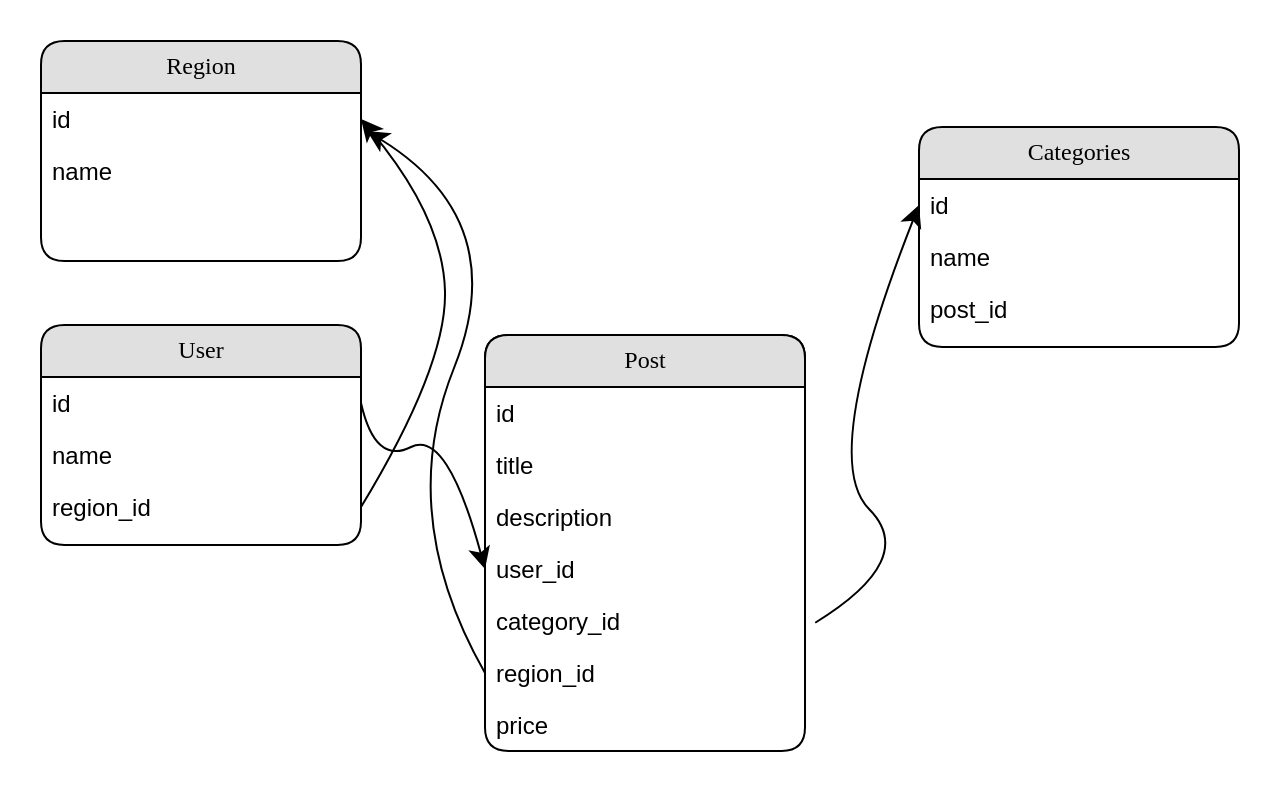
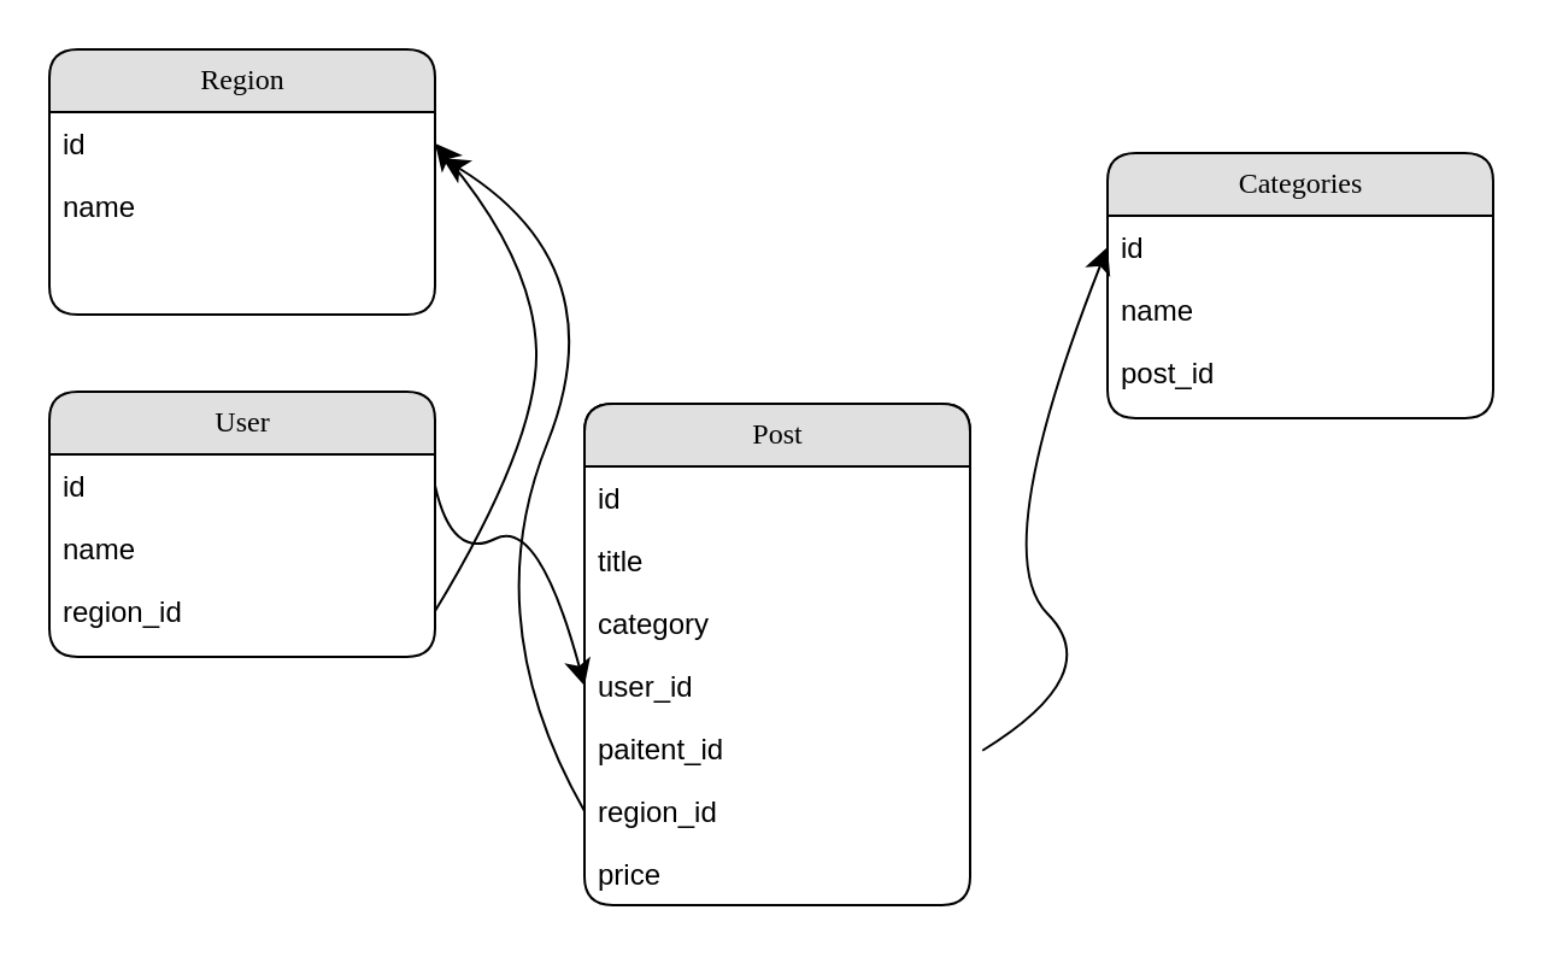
  <mxCell id="0" />
  <mxCell id="1" parent="0" />
  <mxCell id="2" value="User" style="swimlane;html=1;fontStyle=0;childLayout=stackLayout;horizontal=1;startSize=26;fillColor=#e0e0e0;horizontalStack=0;resizeParent=1;resizeLast=0;collapsible=1;marginBottom=0;swimlaneFillColor=#ffffff;align=center;rounded=1;shadow=0;comic=0;labelBackgroundColor=none;strokeWidth=1;fontFamily=Verdana;fontSize=12" vertex="1" parent="1"><mxGeometry x="20" y="162" width="160" height="110" as="geometry" /></mxCell>
  <mxCell id="3" value="id" style="text;html=1;strokeColor=none;fillColor=none;spacingLeft=4;spacingRight=4;whiteSpace=wrap;overflow=hidden;rotatable=0;points=[[0,0.5],[1,0.5]];portConstraint=eastwest;" vertex="1" parent="2"><mxGeometry y="26" width="160" height="26" as="geometry" /></mxCell>
  <mxCell id="4" value="name" style="text;html=1;strokeColor=none;fillColor=none;spacingLeft=4;spacingRight=4;whiteSpace=wrap;overflow=hidden;rotatable=0;points=[[0,0.5],[1,0.5]];portConstraint=eastwest;" vertex="1" parent="2"><mxGeometry y="52" width="160" height="26" as="geometry" /></mxCell>
  <mxCell id="5" value="region_id" style="text;html=1;strokeColor=none;fillColor=none;spacingLeft=4;spacingRight=4;whiteSpace=wrap;overflow=hidden;rotatable=0;points=[[0,0.5],[1,0.5]];portConstraint=eastwest;" vertex="1" parent="2"><mxGeometry y="78" width="160" height="26" as="geometry" /></mxCell>
  <mxCell id="6" value="Region" style="swimlane;html=1;fontStyle=0;childLayout=stackLayout;horizontal=1;startSize=26;fillColor=#e0e0e0;horizontalStack=0;resizeParent=1;resizeLast=0;collapsible=1;marginBottom=0;swimlaneFillColor=#ffffff;align=center;rounded=1;shadow=0;comic=0;labelBackgroundColor=none;strokeWidth=1;fontFamily=Verdana;fontSize=12" vertex="1" parent="1"><mxGeometry x="20" y="20" width="160" height="110" as="geometry" /></mxCell>
  <mxCell id="7" value="id" style="text;html=1;strokeColor=none;fillColor=none;spacingLeft=4;spacingRight=4;whiteSpace=wrap;overflow=hidden;rotatable=0;points=[[0,0.5],[1,0.5]];portConstraint=eastwest;" vertex="1" parent="6"><mxGeometry y="26" width="160" height="26" as="geometry" /></mxCell>
  <mxCell id="8" value="name" style="text;html=1;strokeColor=none;fillColor=none;spacingLeft=4;spacingRight=4;whiteSpace=wrap;overflow=hidden;rotatable=0;points=[[0,0.5],[1,0.5]];portConstraint=eastwest;" vertex="1" parent="6"><mxGeometry y="52" width="160" height="26" as="geometry" /></mxCell>
  <mxCell id="9" value="" style="curved=1;endArrow=classic;html=1;rounded=0;fontSize=12;startSize=8;endSize=8;exitX=1;exitY=0.5;exitDx=0;exitDy=0;entryX=1;entryY=0.5;entryDx=0;entryDy=0;" edge="1" parent="1" source="5" target="7"><mxGeometry width="50" height="50" relative="1" as="geometry"><mxPoint x="190" y="232" as="sourcePoint" /><mxPoint x="240" y="182" as="targetPoint" /><Array as="points"><mxPoint x="223" y="182" /><mxPoint x="221" y="108" /></Array></mxGeometry></mxCell>
  <mxCell id="10" value="Doctors" style="swimlane;html=1;fontStyle=0;childLayout=stackLayout;horizontal=1;startSize=26;fillColor=#e0e0e0;horizontalStack=0;resizeParent=1;resizeLast=0;collapsible=1;marginBottom=0;swimlaneFillColor=#ffffff;align=center;rounded=1;shadow=0;comic=0;labelBackgroundColor=none;strokeWidth=1;fontFamily=Verdana;fontSize=12" vertex="1" parent="1"><mxGeometry x="242" y="167" width="160" height="110" as="geometry" /></mxCell>
  <mxCell id="11" value="id" style="text;html=1;strokeColor=none;fillColor=none;spacingLeft=4;spacingRight=4;whiteSpace=wrap;overflow=hidden;rotatable=0;points=[[0,0.5],[1,0.5]];portConstraint=eastwest;" vertex="1" parent="10"><mxGeometry y="26" width="160" height="26" as="geometry" /></mxCell>
  <mxCell id="12" value="name" style="text;html=1;strokeColor=none;fillColor=none;spacingLeft=4;spacingRight=4;whiteSpace=wrap;overflow=hidden;rotatable=0;points=[[0,0.5],[1,0.5]];portConstraint=eastwest;" vertex="1" parent="10"><mxGeometry y="52" width="160" height="26" as="geometry" /></mxCell>
- <mxCell id="13" value="paitent_num" style="text;html=1;strokeColor=none;fillColor=none;spacingLeft=4;spacingRight=4;whiteSpace=wrap;overflow=hidden;rotatable=0;points=[[0,0.5],[1,0.5]];portConstraint=eastwest;" vertex="1" parent="10"><mxGeometry y="78" width="160" height="26" as="geometry" /></mxCell>
+ <mxCell id="13" value="paitent_user" style="text;html=1;strokeColor=none;fillColor=none;spacingLeft=4;spacingRight=4;whiteSpace=wrap;overflow=hidden;rotatable=0;points=[[0,0.5],[1,0.5]];portConstraint=eastwest;" vertex="1" parent="10"><mxGeometry y="78" width="160" height="26" as="geometry" /></mxCell>
  <mxCell id="14" value="Post" style="swimlane;html=1;fontStyle=0;childLayout=stackLayout;horizontal=1;startSize=26;fillColor=#e0e0e0;horizontalStack=0;resizeParent=1;resizeLast=0;collapsible=1;marginBottom=0;swimlaneFillColor=#ffffff;align=center;rounded=1;shadow=0;comic=0;labelBackgroundColor=none;strokeWidth=1;fontFamily=Verdana;fontSize=12" vertex="1" parent="1"><mxGeometry x="242" y="167" width="160" height="208" as="geometry" /></mxCell>
  <mxCell id="15" value="id" style="text;html=1;strokeColor=none;fillColor=none;spacingLeft=4;spacingRight=4;whiteSpace=wrap;overflow=hidden;rotatable=0;points=[[0,0.5],[1,0.5]];portConstraint=eastwest;" vertex="1" parent="14"><mxGeometry y="26" width="160" height="26" as="geometry" /></mxCell>
  <mxCell id="16" value="title" style="text;html=1;strokeColor=none;fillColor=none;spacingLeft=4;spacingRight=4;whiteSpace=wrap;overflow=hidden;rotatable=0;points=[[0,0.5],[1,0.5]];portConstraint=eastwest;" vertex="1" parent="14"><mxGeometry y="52" width="160" height="26" as="geometry" /></mxCell>
- <mxCell id="17" value="description" style="text;html=1;strokeColor=none;fillColor=none;spacingLeft=4;spacingRight=4;whiteSpace=wrap;overflow=hidden;rotatable=0;points=[[0,0.5],[1,0.5]];portConstraint=eastwest;" vertex="1" parent="14"><mxGeometry y="78" width="160" height="26" as="geometry" /></mxCell>
+ <mxCell id="17" value="category" style="text;html=1;strokeColor=none;fillColor=none;spacingLeft=4;spacingRight=4;whiteSpace=wrap;overflow=hidden;rotatable=0;points=[[0,0.5],[1,0.5]];portConstraint=eastwest;" vertex="1" parent="14"><mxGeometry y="78" width="160" height="26" as="geometry" /></mxCell>
  <mxCell id="18" value="user_id" style="text;html=1;strokeColor=none;fillColor=none;spacingLeft=4;spacingRight=4;whiteSpace=wrap;overflow=hidden;rotatable=0;points=[[0,0.5],[1,0.5]];portConstraint=eastwest;" vertex="1" parent="14"><mxGeometry y="104" width="160" height="26" as="geometry" /></mxCell>
- <mxCell id="19" value="category_id" style="text;html=1;strokeColor=none;fillColor=none;spacingLeft=4;spacingRight=4;whiteSpace=wrap;overflow=hidden;rotatable=0;points=[[0,0.5],[1,0.5]];portConstraint=eastwest;" vertex="1" parent="14"><mxGeometry y="130" width="160" height="26" as="geometry" /></mxCell>
+ <mxCell id="19" value="paitent_id" style="text;html=1;strokeColor=none;fillColor=none;spacingLeft=4;spacingRight=4;whiteSpace=wrap;overflow=hidden;rotatable=0;points=[[0,0.5],[1,0.5]];portConstraint=eastwest;" vertex="1" parent="14"><mxGeometry y="130" width="160" height="26" as="geometry" /></mxCell>
  <mxCell id="20" value="region_id" style="text;html=1;strokeColor=none;fillColor=none;spacingLeft=4;spacingRight=4;whiteSpace=wrap;overflow=hidden;rotatable=0;points=[[0,0.5],[1,0.5]];portConstraint=eastwest;" vertex="1" parent="14"><mxGeometry y="156" width="160" height="26" as="geometry" /></mxCell>
  <mxCell id="21" value="price" style="text;html=1;strokeColor=none;fillColor=none;spacingLeft=4;spacingRight=4;whiteSpace=wrap;overflow=hidden;rotatable=0;points=[[0,0.5],[1,0.5]];portConstraint=eastwest;" vertex="1" parent="14"><mxGeometry y="182" width="160" height="26" as="geometry" /></mxCell>
  <mxCell id="22" value="" style="curved=1;endArrow=classic;html=1;rounded=0;fontSize=12;startSize=8;endSize=8;exitX=1;exitY=0.5;exitDx=0;exitDy=0;entryX=0;entryY=0.5;entryDx=0;entryDy=0;" edge="1" parent="1" source="3" target="18"><mxGeometry width="50" height="50" relative="1" as="geometry"><mxPoint x="285" y="207" as="sourcePoint" /><mxPoint x="335" y="157" as="targetPoint" /><Array as="points"><mxPoint x="187" y="232" /><mxPoint x="223" y="214" /></Array></mxGeometry></mxCell>
  <mxCell id="23" value="Categories" style="swimlane;html=1;fontStyle=0;childLayout=stackLayout;horizontal=1;startSize=26;fillColor=#e0e0e0;horizontalStack=0;resizeParent=1;resizeLast=0;collapsible=1;marginBottom=0;swimlaneFillColor=#ffffff;align=center;rounded=1;shadow=0;comic=0;labelBackgroundColor=none;strokeWidth=1;fontFamily=Verdana;fontSize=12" vertex="1" parent="1"><mxGeometry x="459" y="63" width="160" height="110" as="geometry" /></mxCell>
  <mxCell id="24" value="id" style="text;html=1;strokeColor=none;fillColor=none;spacingLeft=4;spacingRight=4;whiteSpace=wrap;overflow=hidden;rotatable=0;points=[[0,0.5],[1,0.5]];portConstraint=eastwest;" vertex="1" parent="23"><mxGeometry y="26" width="160" height="26" as="geometry" /></mxCell>
  <mxCell id="25" value="name" style="text;html=1;strokeColor=none;fillColor=none;spacingLeft=4;spacingRight=4;whiteSpace=wrap;overflow=hidden;rotatable=0;points=[[0,0.5],[1,0.5]];portConstraint=eastwest;" vertex="1" parent="23"><mxGeometry y="52" width="160" height="26" as="geometry" /></mxCell>
  <mxCell id="26" value="post_id" style="text;html=1;strokeColor=none;fillColor=none;spacingLeft=4;spacingRight=4;whiteSpace=wrap;overflow=hidden;rotatable=0;points=[[0,0.5],[1,0.5]];portConstraint=eastwest;" vertex="1" parent="23"><mxGeometry y="78" width="160" height="26" as="geometry" /></mxCell>
  <mxCell id="27" value="" style="curved=1;endArrow=classic;html=1;rounded=0;fontSize=12;startSize=8;endSize=8;entryX=0;entryY=0.5;entryDx=0;entryDy=0;exitX=1.032;exitY=0.534;exitDx=0;exitDy=0;exitPerimeter=0;" edge="1" parent="1" source="19" target="24"><mxGeometry width="50" height="50" relative="1" as="geometry"><mxPoint x="409" y="279" as="sourcePoint" /><mxPoint x="459" y="229" as="targetPoint" /><Array as="points"><mxPoint x="459" y="279" /><mxPoint x="409" y="229" /></Array></mxGeometry></mxCell>
  <mxCell id="28" value="" style="curved=1;endArrow=classic;html=1;rounded=0;fontSize=12;startSize=8;endSize=8;exitX=0;exitY=0.5;exitDx=0;exitDy=0;" edge="1" parent="1" source="20"><mxGeometry width="50" height="50" relative="1" as="geometry"><mxPoint x="231" y="264" as="sourcePoint" /><mxPoint x="183" y="65" as="targetPoint" /><Array as="points"><mxPoint x="197" y="257" /><mxPoint x="256" y="110" /></Array></mxGeometry></mxCell>
